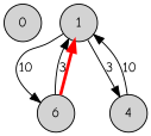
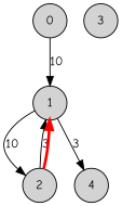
  digraph {
    fontname="Comic Neue"
    node [fillcolor=lightgray fontname="Comic Neue" shape=circle style=filled]
    edge [fontname="Comic Neue"]
    0
    1
-   2 [label=6]
+   2
    4
+   3
    1 -> 2 [label=10]
    1 -> 4 [label=3]
    2 -> 1 [label=3]
    2 -> 1 [color=red penwidth=3]
-   4 -> 1 [label=10]
+   0 -> 1 [label=10]
  }
